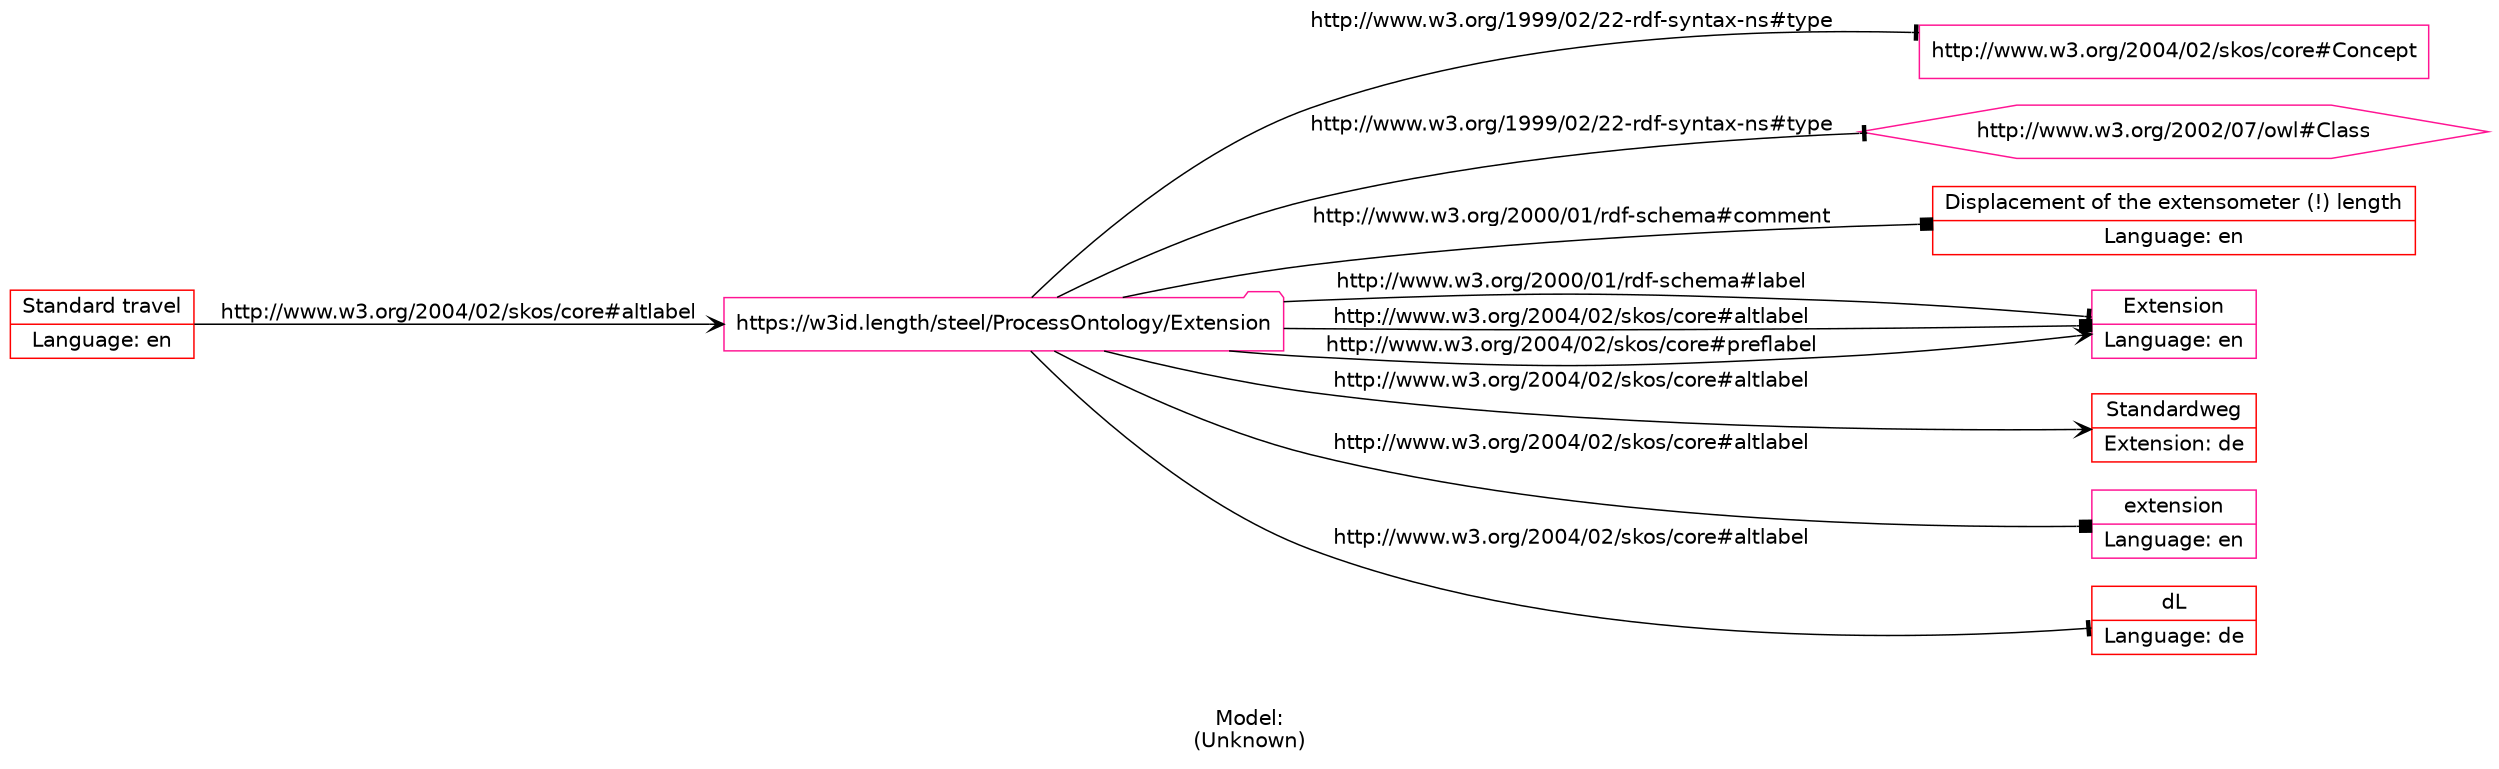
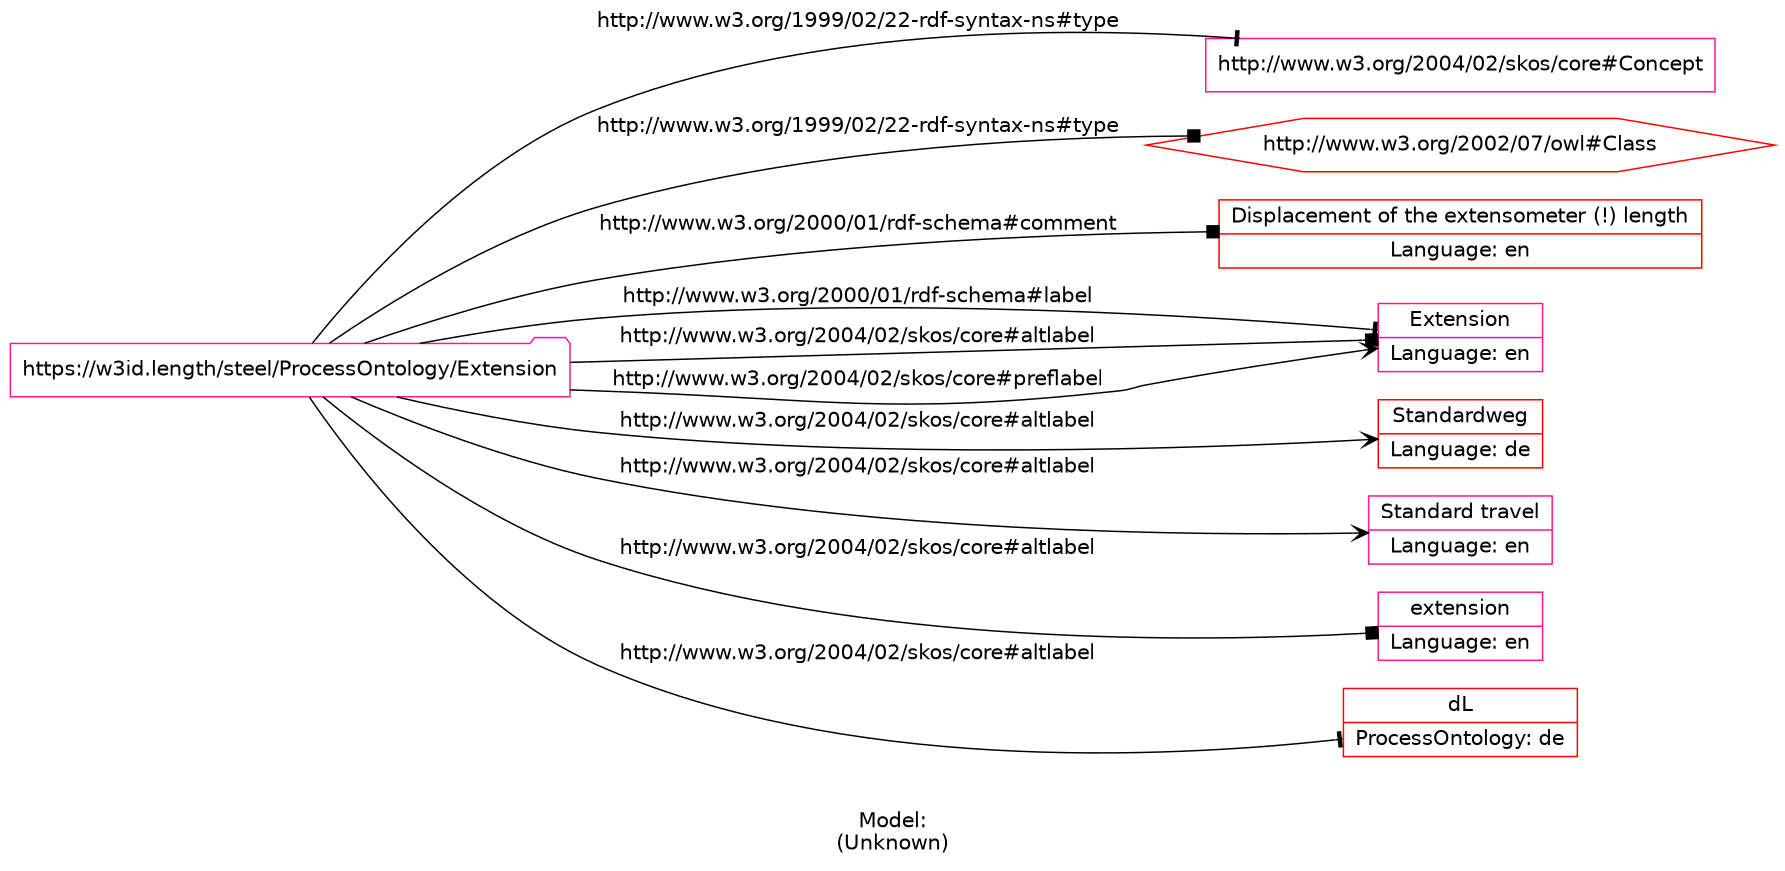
  digraph {
    fontname="DejaVu Sans"
    label="\n\nModel:\n(Unknown)"
    rankdir=LR
    node [color=red fontname="DejaVu Sans" shape=record]
    edge [arrowhead=tee fontname="DejaVu Sans"]
    n1 [color=deeppink label="https://w3id.length/steel/ProcessOntology/Extension" shape=folder]
    n2 [color=deeppink label="http://www.w3.org/2004/02/skos/core#Concept" shape=box]
-   n3 [color=deeppink label="http://www.w3.org/2002/07/owl#Class" shape=hexagon]
+   n3 [label="http://www.w3.org/2002/07/owl#Class" shape=hexagon]
    n4 [label="Displacement of the extensometer (!) length|Language: en"]
    n5 [color=deeppink label="Extension|Language: en"]
-   n6 [label="Standardweg|Extension: de"]
-   n7 [label="Standard travel|Language: en"]
+   n6 [label="Standardweg|Language: de"]
+   n7 [color=deeppink label="Standard travel|Language: en"]
    n8 [color=deeppink label="extension|Language: en"]
-   n9 [label="dL|Language: de"]
+   n9 [label="dL|ProcessOntology: de"]
    n1 -> n2 [label="http://www.w3.org/1999/02/22-rdf-syntax-ns#type"]
-   n1 -> n3 [label="http://www.w3.org/1999/02/22-rdf-syntax-ns#type"]
+   n1 -> n3 [arrowhead=box label="http://www.w3.org/1999/02/22-rdf-syntax-ns#type"]
    n1 -> n4 [arrowhead=box label="http://www.w3.org/2000/01/rdf-schema#comment"]
    n1 -> n5 [label="http://www.w3.org/2000/01/rdf-schema#label"]
    n1 -> n5 [arrowhead=box label="http://www.w3.org/2004/02/skos/core#altlabel"]
    n1 -> n5 [arrowhead=vee label="http://www.w3.org/2004/02/skos/core#preflabel"]
    n1 -> n6 [arrowhead=vee label="http://www.w3.org/2004/02/skos/core#altlabel"]
-   n7 -> n1 [arrowhead=vee label="http://www.w3.org/2004/02/skos/core#altlabel"]
+   n1 -> n7 [arrowhead=vee label="http://www.w3.org/2004/02/skos/core#altlabel"]
    n1 -> n8 [arrowhead=box label="http://www.w3.org/2004/02/skos/core#altlabel"]
    n1 -> n9 [label="http://www.w3.org/2004/02/skos/core#altlabel"]
  }
